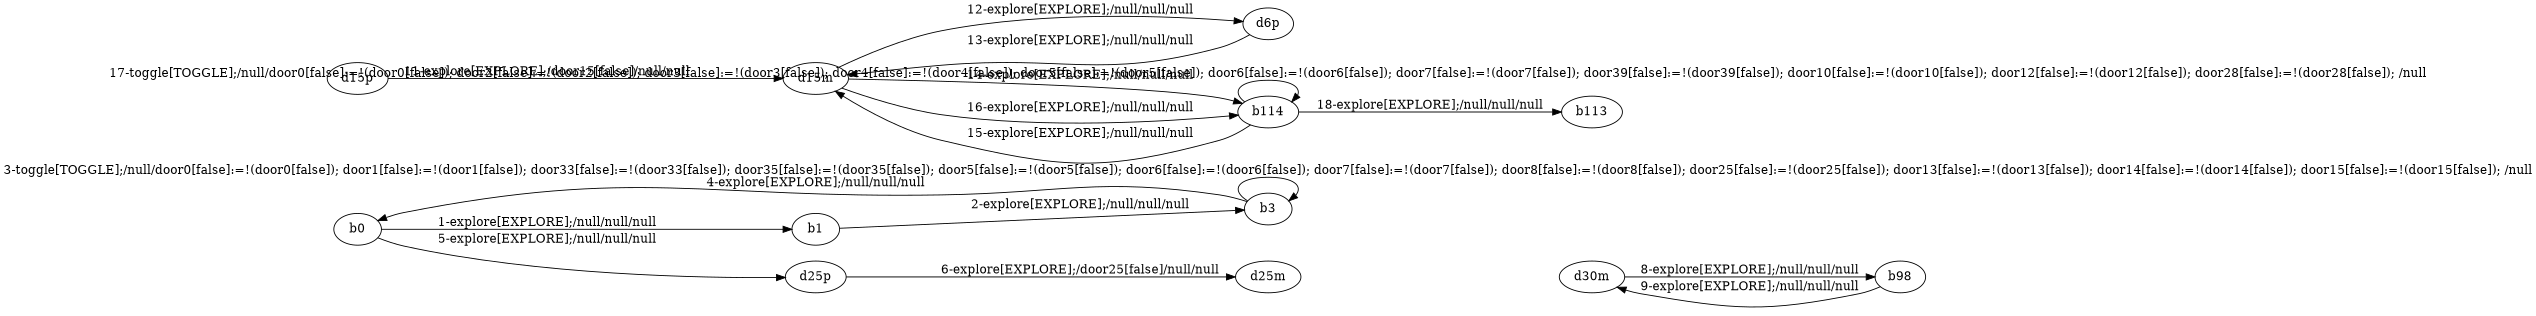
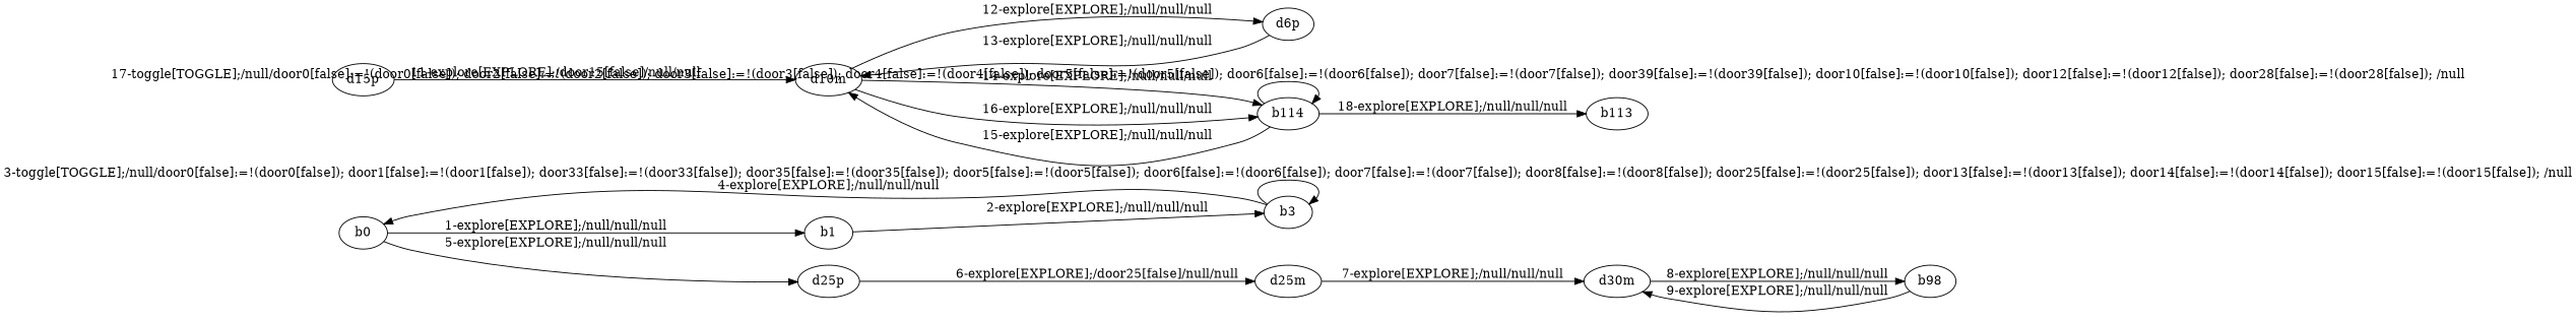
  digraph {
    rankdir=LR
    b0
    b1
    d25p
    n4 [label=b3]
    d25m
    d30m
    n7 [label=b98]
    d15p
-   d15m
+   d15m [label=d10m]
    d6p
    b114
    n12 [label=b113]
    b0 -> b1 [label="1-explore[EXPLORE];/null/null/null"]
    b0 -> d25p [label="5-explore[EXPLORE];/null/null/null"]
    b1 -> n4 [label="2-explore[EXPLORE];/null/null/null"]
    d25p -> d25m [label="6-explore[EXPLORE];/door25[false]/null/null"]
    n4 -> b0 [label="4-explore[EXPLORE];/null/null/null"]
    n4 -> n4 [label="3-toggle[TOGGLE];/null/door0[false]:=!(door0[false]); door1[false]:=!(door1[false]); door33[false]:=!(door33[false]); door35[false]:=!(door35[false]); door5[false]:=!(door5[false]); door6[false]:=!(door6[false]); door7[false]:=!(door7[false]); door8[false]:=!(door8[false]); door25[false]:=!(door25[false]); door13[false]:=!(door13[false]); door14[false]:=!(door14[false]); door15[false]:=!(door15[false]); /null"]
+   d25m -> d30m [label="7-explore[EXPLORE];/null/null/null"]
    d30m -> n7 [label="8-explore[EXPLORE];/null/null/null"]
    n7 -> d30m [label="9-explore[EXPLORE];/null/null/null"]
    d15p -> d15m [label="11-explore[EXPLORE];/door15[false]/null/null"]
    d15m -> d6p [label="12-explore[EXPLORE];/null/null/null"]
    d15m -> b114 [label="14-explore[EXPLORE];/null/null/null"]
    d15m -> b114 [label="16-explore[EXPLORE];/null/null/null"]
    d6p -> d15m [label="13-explore[EXPLORE];/null/null/null"]
    b114 -> d15m [label="15-explore[EXPLORE];/null/null/null"]
    b114 -> b114 [label="17-toggle[TOGGLE];/null/door0[false]:=!(door0[false]); door2[false]:=!(door2[false]); door3[false]:=!(door3[false]); door4[false]:=!(door4[false]); door5[false]:=!(door5[false]); door6[false]:=!(door6[false]); door7[false]:=!(door7[false]); door39[false]:=!(door39[false]); door10[false]:=!(door10[false]); door12[false]:=!(door12[false]); door28[false]:=!(door28[false]); /null"]
    b114 -> n12 [label="18-explore[EXPLORE];/null/null/null"]
  }
